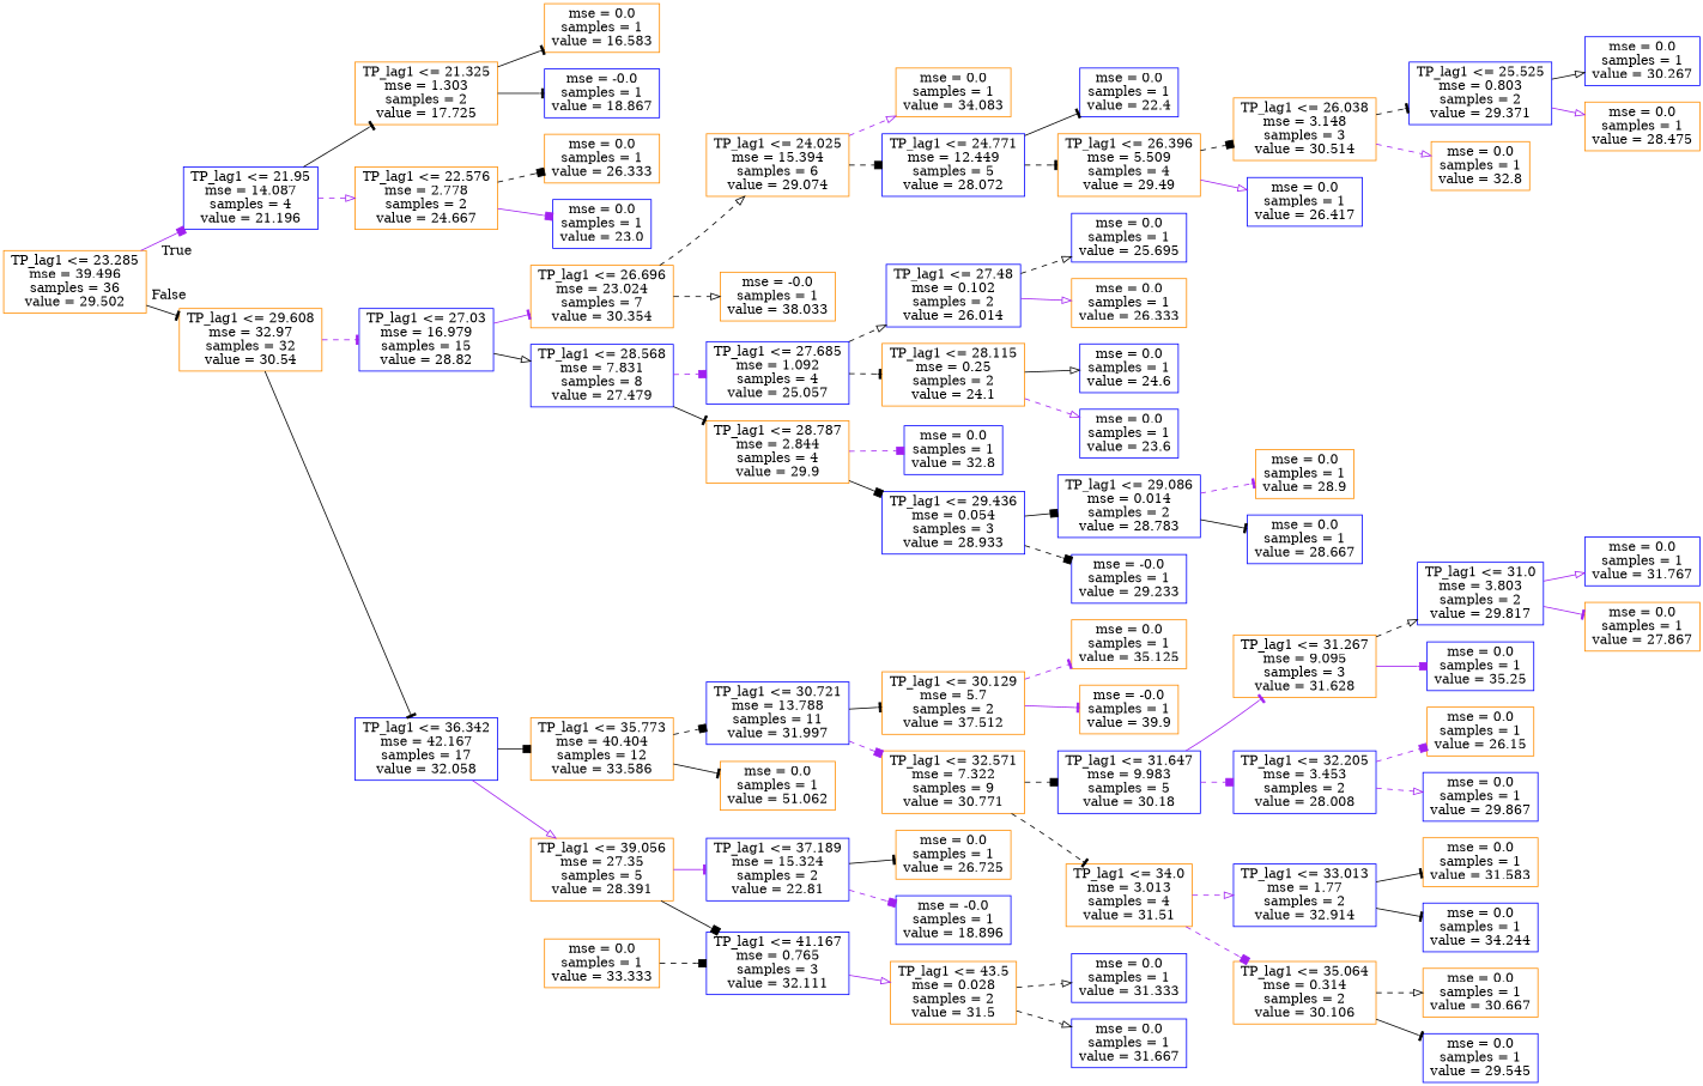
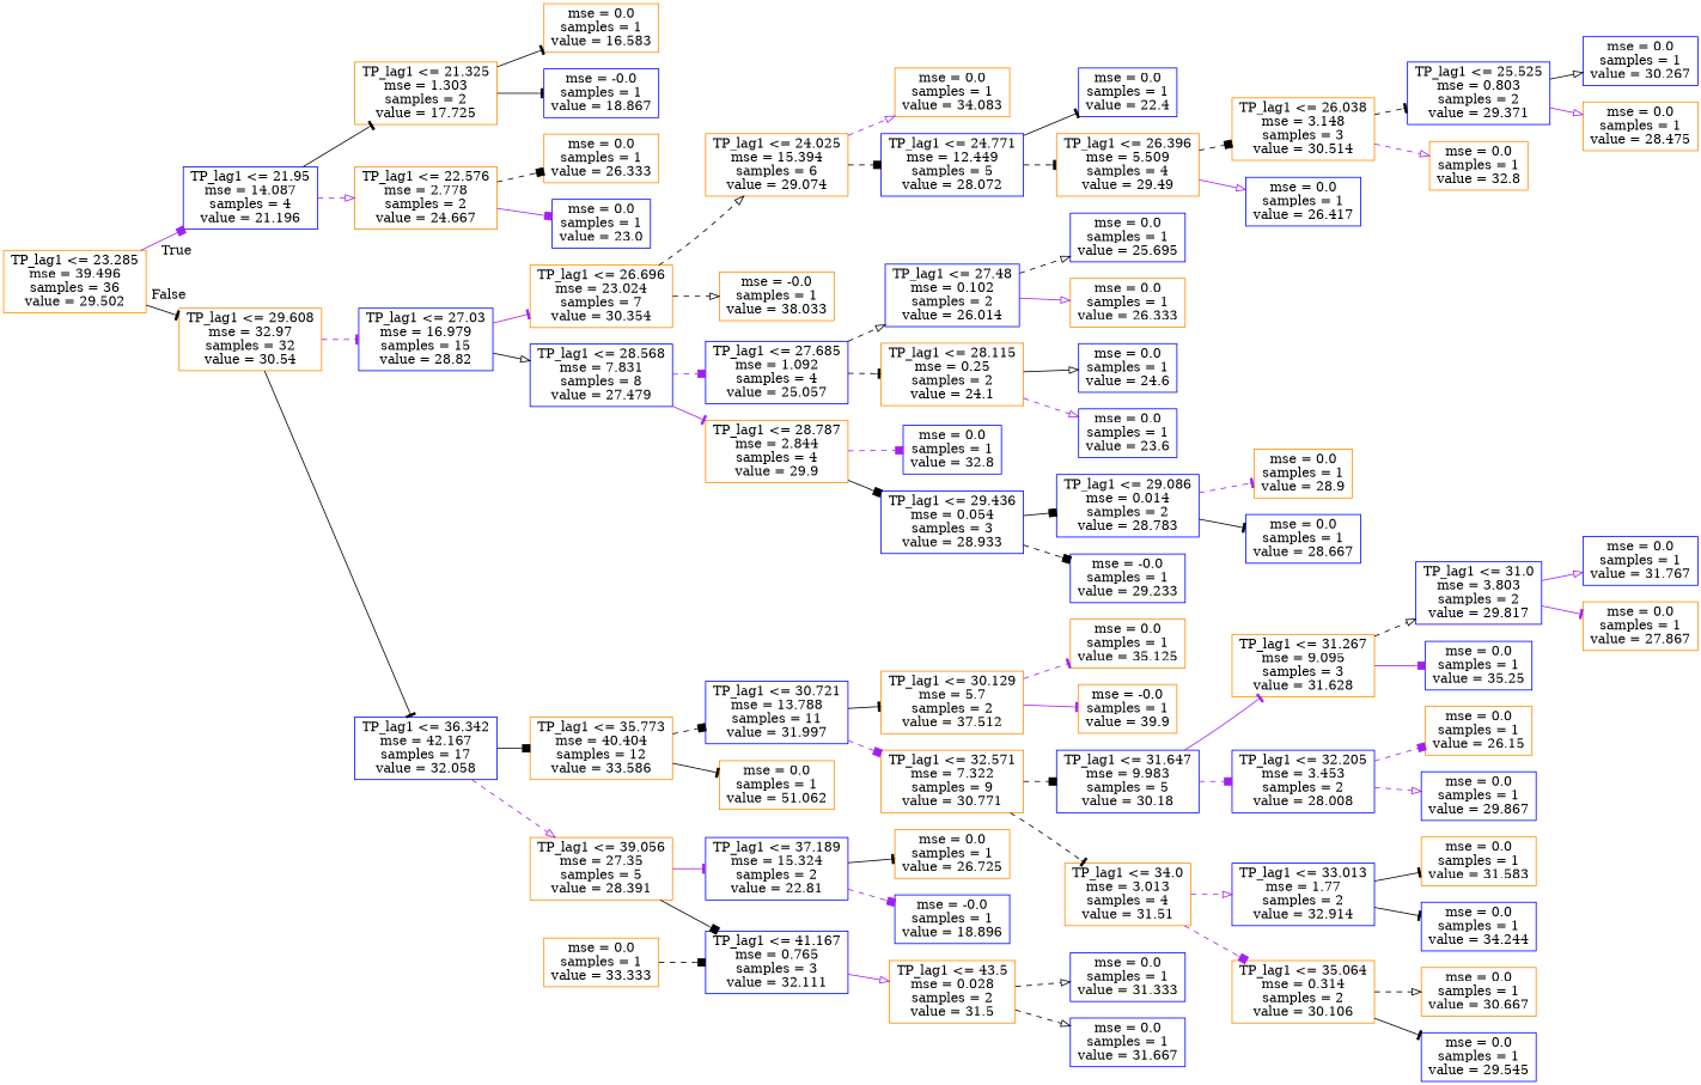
  digraph {
    rankdir=LR
    node [color=blue shape=box]
    edge [arrowhead=tee color=black style=dashed]
    n1 [color=darkorange label="TP_lag1 <= 23.285\nmse = 39.496\nsamples = 36\nvalue = 29.502"]
    n2 [label="TP_lag1 <= 21.95\nmse = 14.087\nsamples = 4\nvalue = 21.196"]
    n3 [color=darkorange label="TP_lag1 <= 29.608\nmse = 32.97\nsamples = 32\nvalue = 30.54"]
    n4 [color=darkorange label="TP_lag1 <= 21.325\nmse = 1.303\nsamples = 2\nvalue = 17.725"]
    n5 [color=darkorange label="TP_lag1 <= 22.576\nmse = 2.778\nsamples = 2\nvalue = 24.667"]
    n6 [label="TP_lag1 <= 27.03\nmse = 16.979\nsamples = 15\nvalue = 28.82"]
    n7 [label="TP_lag1 <= 36.342\nmse = 42.167\nsamples = 17\nvalue = 32.058"]
    n8 [color=darkorange label="mse = 0.0\nsamples = 1\nvalue = 16.583"]
    n9 [label="mse = -0.0\nsamples = 1\nvalue = 18.867"]
    n10 [color=darkorange label="mse = 0.0\nsamples = 1\nvalue = 26.333"]
    n11 [label="mse = 0.0\nsamples = 1\nvalue = 23.0"]
    n12 [color=darkorange label="TP_lag1 <= 26.696\nmse = 23.024\nsamples = 7\nvalue = 30.354"]
    n13 [label="TP_lag1 <= 28.568\nmse = 7.831\nsamples = 8\nvalue = 27.479"]
    n14 [color=darkorange label="TP_lag1 <= 35.773\nmse = 40.404\nsamples = 12\nvalue = 33.586"]
    n15 [color=darkorange label="TP_lag1 <= 39.056\nmse = 27.35\nsamples = 5\nvalue = 28.391"]
    n16 [color=darkorange label="TP_lag1 <= 24.025\nmse = 15.394\nsamples = 6\nvalue = 29.074"]
    n17 [color=darkorange label="mse = -0.0\nsamples = 1\nvalue = 38.033"]
    n18 [label="TP_lag1 <= 27.685\nmse = 1.092\nsamples = 4\nvalue = 25.057"]
    n19 [color=darkorange label="TP_lag1 <= 28.787\nmse = 2.844\nsamples = 4\nvalue = 29.9"]
    n20 [color=darkorange label="mse = 0.0\nsamples = 1\nvalue = 34.083"]
    n21 [label="TP_lag1 <= 24.771\nmse = 12.449\nsamples = 5\nvalue = 28.072"]
    n22 [label="mse = 0.0\nsamples = 1\nvalue = 22.4"]
    n23 [color=darkorange label="TP_lag1 <= 26.396\nmse = 5.509\nsamples = 4\nvalue = 29.49"]
    n24 [color=darkorange label="TP_lag1 <= 26.038\nmse = 3.148\nsamples = 3\nvalue = 30.514"]
    n25 [label="mse = 0.0\nsamples = 1\nvalue = 26.417"]
    n26 [label="TP_lag1 <= 25.525\nmse = 0.803\nsamples = 2\nvalue = 29.371"]
    n27 [color=darkorange label="mse = 0.0\nsamples = 1\nvalue = 32.8"]
    n28 [label="mse = 0.0\nsamples = 1\nvalue = 30.267"]
    n29 [color=darkorange label="mse = 0.0\nsamples = 1\nvalue = 28.475"]
    n30 [label="TP_lag1 <= 27.48\nmse = 0.102\nsamples = 2\nvalue = 26.014"]
    n31 [color=darkorange label="TP_lag1 <= 28.115\nmse = 0.25\nsamples = 2\nvalue = 24.1"]
    n32 [label="mse = 0.0\nsamples = 1\nvalue = 32.8"]
    n33 [label="TP_lag1 <= 29.436\nmse = 0.054\nsamples = 3\nvalue = 28.933"]
    n34 [label="mse = 0.0\nsamples = 1\nvalue = 25.695"]
    n35 [color=darkorange label="mse = 0.0\nsamples = 1\nvalue = 26.333"]
    n36 [label="mse = 0.0\nsamples = 1\nvalue = 24.6"]
    n37 [label="mse = 0.0\nsamples = 1\nvalue = 23.6"]
    n38 [label="TP_lag1 <= 29.086\nmse = 0.014\nsamples = 2\nvalue = 28.783"]
    n39 [label="mse = -0.0\nsamples = 1\nvalue = 29.233"]
    n40 [color=darkorange label="mse = 0.0\nsamples = 1\nvalue = 28.9"]
    n41 [label="mse = 0.0\nsamples = 1\nvalue = 28.667"]
    n42 [label="TP_lag1 <= 30.721\nmse = 13.788\nsamples = 11\nvalue = 31.997"]
    n43 [color=darkorange label="mse = 0.0\nsamples = 1\nvalue = 51.062"]
    n44 [label="TP_lag1 <= 37.189\nmse = 15.324\nsamples = 2\nvalue = 22.81"]
    n45 [label="TP_lag1 <= 41.167\nmse = 0.765\nsamples = 3\nvalue = 32.111"]
    n46 [color=darkorange label="TP_lag1 <= 30.129\nmse = 5.7\nsamples = 2\nvalue = 37.512"]
    n47 [color=darkorange label="TP_lag1 <= 32.571\nmse = 7.322\nsamples = 9\nvalue = 30.771"]
    n48 [color=darkorange label="mse = 0.0\nsamples = 1\nvalue = 35.125"]
    n49 [color=darkorange label="mse = -0.0\nsamples = 1\nvalue = 39.9"]
    n50 [label="TP_lag1 <= 31.647\nmse = 9.983\nsamples = 5\nvalue = 30.18"]
    n51 [color=darkorange label="TP_lag1 <= 34.0\nmse = 3.013\nsamples = 4\nvalue = 31.51"]
    n52 [color=darkorange label="TP_lag1 <= 31.267\nmse = 9.095\nsamples = 3\nvalue = 31.628"]
    n53 [label="TP_lag1 <= 32.205\nmse = 3.453\nsamples = 2\nvalue = 28.008"]
    n54 [label="TP_lag1 <= 33.013\nmse = 1.77\nsamples = 2\nvalue = 32.914"]
    n55 [color=darkorange label="TP_lag1 <= 35.064\nmse = 0.314\nsamples = 2\nvalue = 30.106"]
    n56 [label="TP_lag1 <= 31.0\nmse = 3.803\nsamples = 2\nvalue = 29.817"]
    n57 [label="mse = 0.0\nsamples = 1\nvalue = 35.25"]
    n58 [color=darkorange label="mse = 0.0\nsamples = 1\nvalue = 26.15"]
    n59 [label="mse = 0.0\nsamples = 1\nvalue = 29.867"]
    n60 [label="mse = 0.0\nsamples = 1\nvalue = 31.767"]
    n61 [color=darkorange label="mse = 0.0\nsamples = 1\nvalue = 27.867"]
    n62 [color=darkorange label="mse = 0.0\nsamples = 1\nvalue = 31.583"]
    n63 [label="mse = 0.0\nsamples = 1\nvalue = 34.244"]
    n64 [color=darkorange label="mse = 0.0\nsamples = 1\nvalue = 30.667"]
    n65 [label="mse = 0.0\nsamples = 1\nvalue = 29.545"]
    n66 [color=darkorange label="mse = 0.0\nsamples = 1\nvalue = 26.725"]
    n67 [label="mse = -0.0\nsamples = 1\nvalue = 18.896"]
    n68 [color=darkorange label="TP_lag1 <= 43.5\nmse = 0.028\nsamples = 2\nvalue = 31.5"]
    n69 [color=darkorange label="mse = 0.0\nsamples = 1\nvalue = 33.333"]
    n70 [label="mse = 0.0\nsamples = 1\nvalue = 31.333"]
    n71 [label="mse = 0.0\nsamples = 1\nvalue = 31.667"]
    n1 -> n2 [arrowhead=box color=purple headlabel=True labelangle=45 labeldistance=2.5 style=solid]
    n1 -> n3 [headlabel=False labelangle=-45 labeldistance=2.5 style=solid]
    n2 -> n4 [style=solid]
    n2 -> n5 [arrowhead=onormal color=purple]
    n3 -> n6 [color=purple]
    n3 -> n7 [style=solid]
    n4 -> n8 [style=solid]
    n4 -> n9 [style=solid]
    n5 -> n10 [arrowhead=box]
    n5 -> n11 [arrowhead=box color=purple style=solid]
    n6 -> n12 [color=purple style=solid]
    n6 -> n13 [arrowhead=onormal style=solid]
    n7 -> n14 [arrowhead=box style=solid]
-   n7 -> n15 [arrowhead=onormal color=purple style=solid]
+   n7 -> n15 [arrowhead=onormal color=purple]
    n12 -> n16 [arrowhead=onormal]
    n12 -> n17 [arrowhead=onormal]
    n13 -> n18 [arrowhead=box color=purple]
-   n13 -> n19 [style=solid]
+   n13 -> n19 [color=purple style=solid]
    n14 -> n42 [arrowhead=box]
    n14 -> n43 [style=solid]
    n15 -> n44 [color=purple style=solid]
    n15 -> n45 [arrowhead=box style=solid]
    n16 -> n20 [arrowhead=onormal color=purple]
    n16 -> n21 [arrowhead=box]
    n18 -> n30 [arrowhead=onormal]
    n18 -> n31
    n19 -> n32 [arrowhead=box color=purple]
    n19 -> n33 [arrowhead=box style=solid]
    n21 -> n22 [style=solid]
    n21 -> n23
    n23 -> n24 [arrowhead=box]
    n23 -> n25 [arrowhead=onormal color=purple style=solid]
    n24 -> n26
    n24 -> n27 [arrowhead=onormal color=purple]
    n26 -> n28 [arrowhead=onormal style=solid]
    n26 -> n29 [arrowhead=onormal color=purple style=solid]
    n30 -> n34 [arrowhead=onormal]
    n30 -> n35 [arrowhead=onormal color=purple style=solid]
    n31 -> n36 [arrowhead=onormal style=solid]
    n31 -> n37 [arrowhead=onormal color=purple]
    n33 -> n38 [arrowhead=box style=solid]
    n33 -> n39 [arrowhead=box]
    n38 -> n40 [color=purple]
    n38 -> n41 [style=solid]
    n42 -> n46 [style=solid]
    n42 -> n47 [arrowhead=box color=purple]
    n44 -> n66 [style=solid]
    n44 -> n67 [arrowhead=box color=purple]
    n45 -> n68 [arrowhead=onormal color=purple style=solid]
    n46 -> n48 [color=purple]
    n46 -> n49 [color=purple style=solid]
    n47 -> n50 [arrowhead=box]
    n47 -> n51
    n50 -> n52 [color=purple style=solid]
    n50 -> n53 [arrowhead=box color=purple]
    n51 -> n54 [arrowhead=onormal color=purple]
    n51 -> n55 [arrowhead=box color=purple]
    n52 -> n56 [arrowhead=onormal]
    n52 -> n57 [arrowhead=box color=purple style=solid]
    n53 -> n58 [arrowhead=box color=purple]
    n53 -> n59 [arrowhead=onormal color=purple]
    n54 -> n62 [style=solid]
    n54 -> n63 [style=solid]
    n55 -> n64 [arrowhead=onormal]
    n55 -> n65 [style=solid]
    n56 -> n60 [arrowhead=onormal color=purple style=solid]
    n56 -> n61 [color=purple style=solid]
    n68 -> n70 [arrowhead=onormal]
    n68 -> n71 [arrowhead=onormal]
    n69 -> n45 [arrowhead=box]
  }
